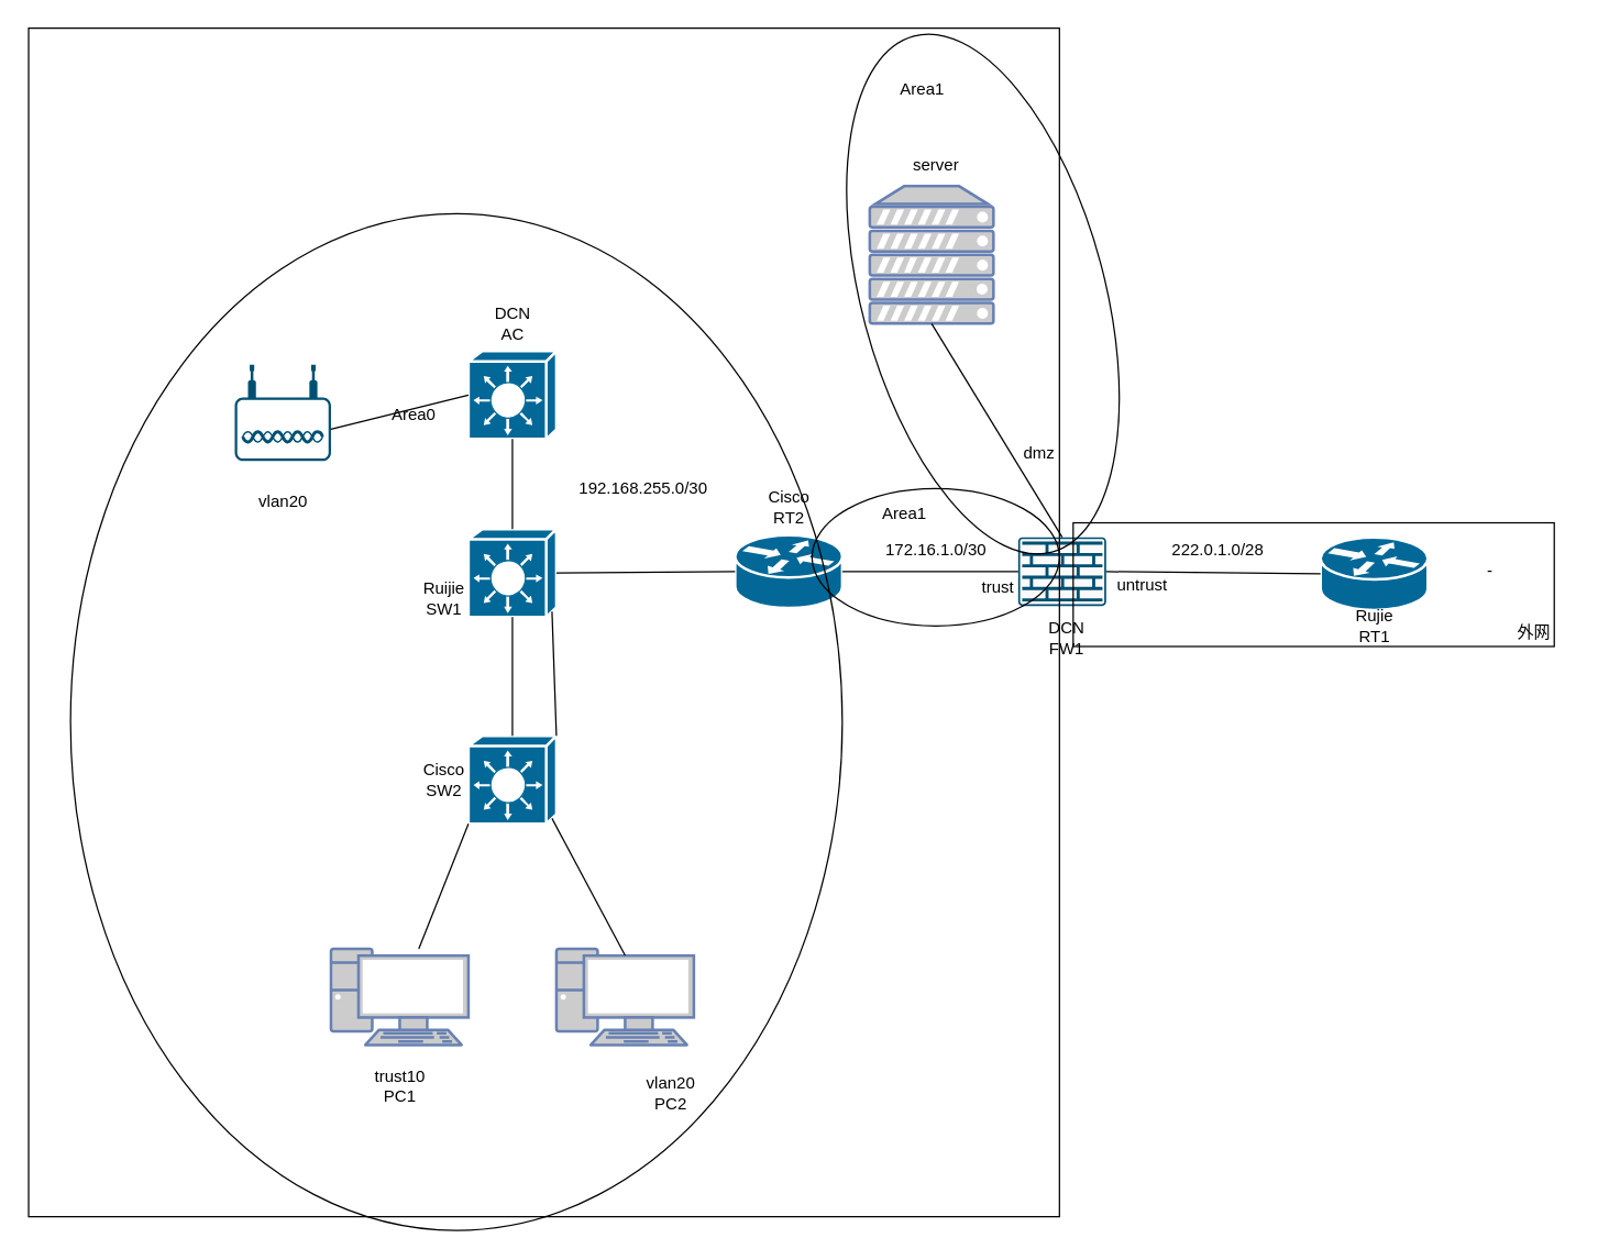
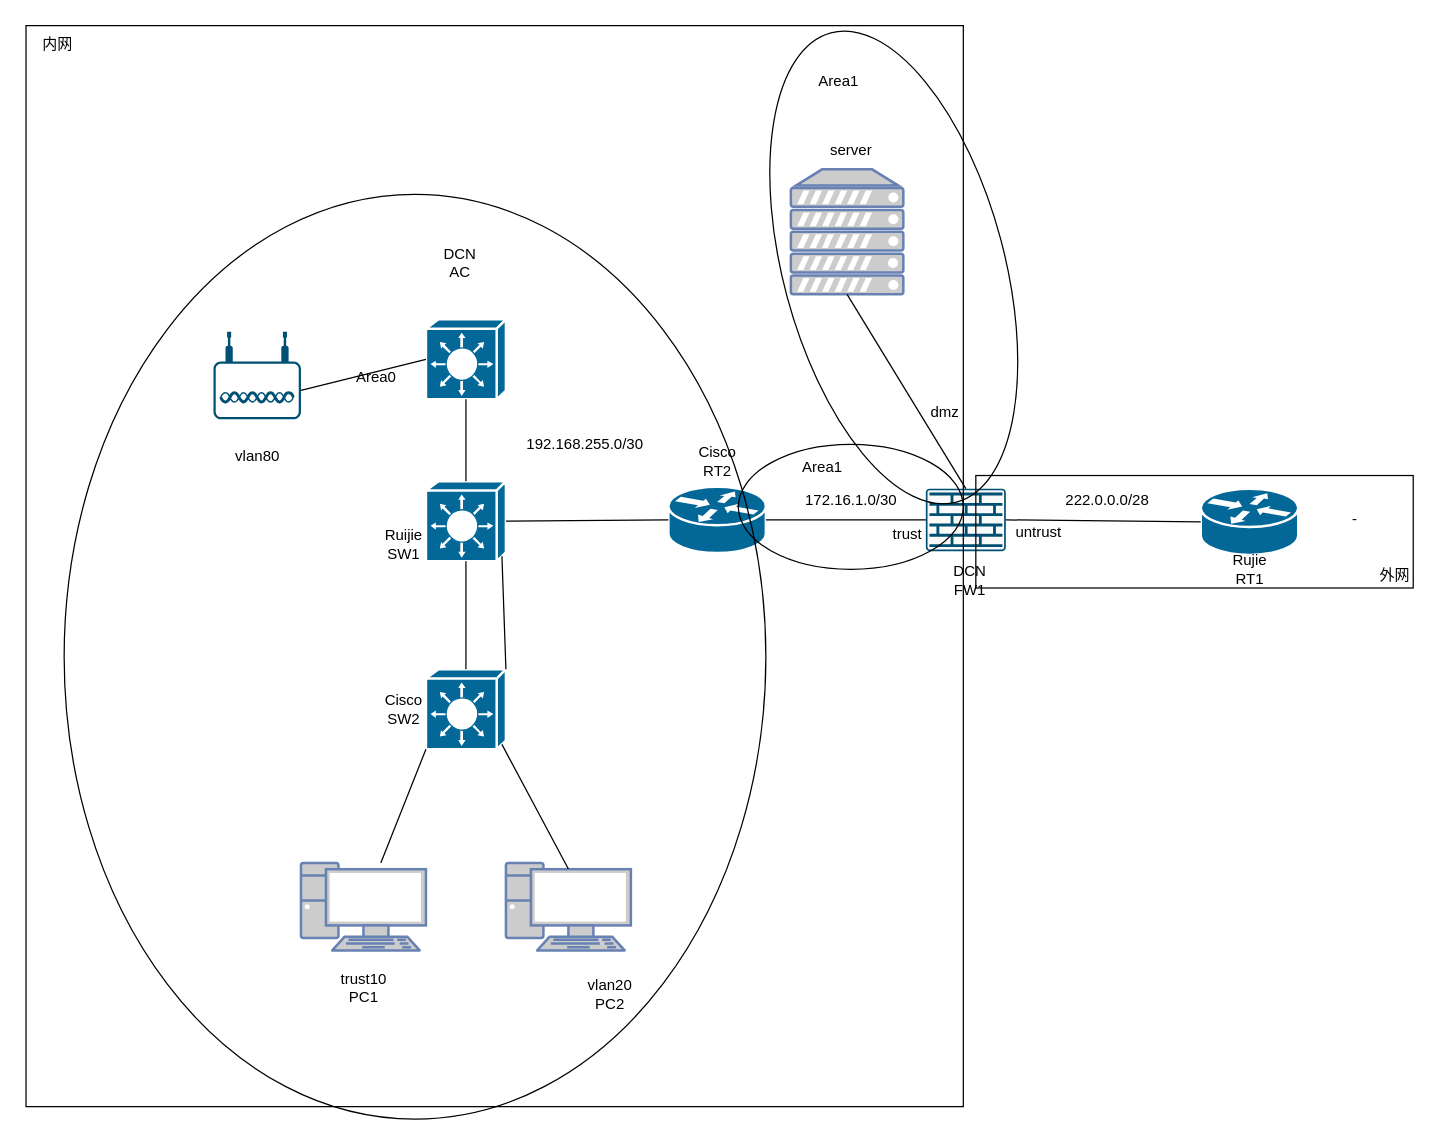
  <mxCell id="0" />
  <mxCell id="1" parent="0" />
  <mxCell id="2" value="" style="shape=mxgraph.cisco.routers.router;sketch=0;html=1;pointerEvents=1;dashed=0;fillColor=#036897;strokeColor=#ffffff;strokeWidth=2;verticalLabelPosition=bottom;verticalAlign=top;align=center;outlineConnect=0;" parent="1" vertex="1"><mxGeometry x="960" y="390.5" width="78" height="53" as="geometry" /></mxCell>
  <mxCell id="3" value="" style="shape=mxgraph.cisco.switches.layer_3_switch;sketch=0;html=1;pointerEvents=1;dashed=0;fillColor=#036897;strokeColor=#ffffff;strokeWidth=2;verticalLabelPosition=bottom;verticalAlign=top;align=center;outlineConnect=0;" parent="1" vertex="1"><mxGeometry x="340" y="384.5" width="64" height="64" as="geometry" /></mxCell>
  <mxCell id="4" value="" style="shape=mxgraph.cisco.switches.layer_3_switch;sketch=0;html=1;pointerEvents=1;dashed=0;fillColor=#036897;strokeColor=#ffffff;strokeWidth=2;verticalLabelPosition=bottom;verticalAlign=top;align=center;outlineConnect=0;" parent="1" vertex="1"><mxGeometry x="340" y="535" width="64" height="64" as="geometry" /></mxCell>
  <mxCell id="5" value="" style="sketch=0;points=[[0.015,0.015,0],[0.985,0.015,0],[0.985,0.985,0],[0.015,0.985,0],[0.25,0,0],[0.5,0,0],[0.75,0,0],[1,0.25,0],[1,0.5,0],[1,0.75,0],[0.75,1,0],[0.5,1,0],[0.25,1,0],[0,0.75,0],[0,0.5,0],[0,0.25,0]];verticalLabelPosition=bottom;html=1;verticalAlign=top;aspect=fixed;align=center;pointerEvents=1;shape=mxgraph.cisco19.rect;prIcon=firewall;fillColor=#FAFAFA;strokeColor=#005073;" parent="1" vertex="1"><mxGeometry x="740" y="390.5" width="64" height="50" as="geometry" /></mxCell>
  <mxCell id="6" value="" style="shape=mxgraph.cisco.switches.layer_3_switch;sketch=0;html=1;pointerEvents=1;dashed=0;fillColor=#036897;strokeColor=#ffffff;strokeWidth=2;verticalLabelPosition=bottom;verticalAlign=top;align=center;outlineConnect=0;" parent="1" vertex="1"><mxGeometry x="340" y="255" width="64" height="64" as="geometry" /></mxCell>
  <mxCell id="7" value="" style="points=[[0.03,0.36,0],[0.18,0,0],[0.5,0.34,0],[0.82,0,0],[0.97,0.36,0],[1,0.67,0],[0.975,0.975,0],[0.5,1,0],[0.025,0.975,0],[0,0.67,0]];verticalLabelPosition=bottom;sketch=0;html=1;verticalAlign=top;aspect=fixed;align=center;pointerEvents=1;shape=mxgraph.cisco19.wireless_access_point;fillColor=#005073;strokeColor=none;" parent="1" vertex="1"><mxGeometry x="170" y="265" width="70" height="70" as="geometry" /></mxCell>
  <mxCell id="8" value="" style="shape=mxgraph.cisco.routers.router;sketch=0;html=1;pointerEvents=1;dashed=0;fillColor=#036897;strokeColor=#ffffff;strokeWidth=2;verticalLabelPosition=bottom;verticalAlign=top;align=center;outlineConnect=0;" parent="1" vertex="1"><mxGeometry x="534" y="389" width="78" height="53" as="geometry" /></mxCell>
  <mxCell id="9" value="" style="fontColor=#0066CC;verticalAlign=top;verticalLabelPosition=bottom;labelPosition=center;align=center;html=1;outlineConnect=0;fillColor=#CCCCCC;strokeColor=#6881B3;gradientColor=none;gradientDirection=north;strokeWidth=2;shape=mxgraph.networks.pc;" parent="1" vertex="1"><mxGeometry x="404" y="690" width="100" height="70" as="geometry" /></mxCell>
  <mxCell id="10" value="" style="fontColor=#0066CC;verticalAlign=top;verticalLabelPosition=bottom;labelPosition=center;align=center;html=1;outlineConnect=0;fillColor=#CCCCCC;strokeColor=#6881B3;gradientColor=none;gradientDirection=north;strokeWidth=2;shape=mxgraph.networks.pc;" parent="1" vertex="1"><mxGeometry y="690" width="100" height="70" as="geometry" x="240" /></mxCell>
  <mxCell id="11" value="" style="fontColor=#0066CC;verticalAlign=top;verticalLabelPosition=bottom;labelPosition=center;align=center;html=1;outlineConnect=0;fillColor=#CCCCCC;strokeColor=#6881B3;gradientColor=none;gradientDirection=north;strokeWidth=2;shape=mxgraph.networks.server;" parent="1" vertex="1"><mxGeometry x="632" y="135" width="90" height="100" as="geometry" /></mxCell>
  <mxCell id="12" value="" style="endArrow=none;html=1;rounded=0;entryX=1;entryY=0.5;entryDx=0;entryDy=0;entryPerimeter=0;exitX=0;exitY=0.5;exitDx=0;exitDy=0;exitPerimeter=0;" parent="1" source="2" target="5" edge="1"><mxGeometry width="50" height="50" relative="1" as="geometry"><mxPoint x="950" y="416" as="sourcePoint" /><mxPoint x="690" y="445" as="targetPoint" /></mxGeometry></mxCell>
  <mxCell id="13" value="" style="endArrow=none;html=1;rounded=0;entryX=1;entryY=0.5;entryDx=0;entryDy=0;entryPerimeter=0;exitX=0;exitY=0.5;exitDx=0;exitDy=0;exitPerimeter=0;" parent="1" source="5" target="8" edge="1"><mxGeometry width="50" height="50" relative="1" as="geometry"><mxPoint x="640" y="495" as="sourcePoint" /><mxPoint x="690" y="445" as="targetPoint" /></mxGeometry></mxCell>
  <mxCell id="14" value="" style="endArrow=none;html=1;rounded=0;entryX=1;entryY=0.5;entryDx=0;entryDy=0;entryPerimeter=0;exitX=0;exitY=0.5;exitDx=0;exitDy=0;exitPerimeter=0;" parent="1" source="8" target="3" edge="1"><mxGeometry width="50" height="50" relative="1" as="geometry"><mxPoint x="640" y="495" as="sourcePoint" /><mxPoint x="690" y="445" as="targetPoint" /></mxGeometry></mxCell>
  <mxCell id="15" value="" style="endArrow=none;html=1;rounded=0;entryX=0.5;entryY=1;entryDx=0;entryDy=0;entryPerimeter=0;exitX=0.5;exitY=0;exitDx=0;exitDy=0;exitPerimeter=0;" parent="1" source="4" target="3" edge="1"><mxGeometry width="50" height="50" relative="1" as="geometry"><mxPoint x="640" y="495" as="sourcePoint" /><mxPoint x="690" y="445" as="targetPoint" /></mxGeometry></mxCell>
  <mxCell id="16" value="" style="endArrow=none;html=1;rounded=0;exitX=0.5;exitY=0;exitDx=0;exitDy=0;exitPerimeter=0;" parent="1" source="3" target="6" edge="1"><mxGeometry width="50" height="50" relative="1" as="geometry"><mxPoint x="640" y="495" as="sourcePoint" /><mxPoint x="690" y="445" as="targetPoint" /></mxGeometry></mxCell>
  <mxCell id="17" value="" style="endArrow=none;html=1;rounded=0;entryX=0;entryY=1;entryDx=0;entryDy=0;entryPerimeter=0;" parent="1" source="10" target="4" edge="1"><mxGeometry width="50" height="50" relative="1" as="geometry"><mxPoint x="640" y="495" as="sourcePoint" /><mxPoint x="690" y="445" as="targetPoint" /></mxGeometry></mxCell>
  <mxCell id="18" value="" style="endArrow=none;html=1;rounded=0;exitX=1;exitY=0;exitDx=0;exitDy=0;exitPerimeter=0;entryX=0.95;entryY=0.94;entryDx=0;entryDy=0;entryPerimeter=0;" parent="1" source="4" target="3" edge="1"><mxGeometry width="50" height="50" relative="1" as="geometry"><mxPoint x="640" y="495" as="sourcePoint" /><mxPoint x="690" y="445" as="targetPoint" /></mxGeometry></mxCell>
  <mxCell id="19" value="Rujie&lt;br&gt;RT1" style="text;html=1;align=center;verticalAlign=middle;resizable=0;points=[];autosize=1;strokeColor=none;fillColor=none;" parent="1" vertex="1"><mxGeometry x="974" y="435" width="50" height="40" as="geometry" /></mxCell>
  <mxCell id="20" value="Cisco&lt;br&gt;RT2" style="text;html=1;align=center;verticalAlign=middle;resizable=0;points=[];autosize=1;strokeColor=none;fillColor=none;" parent="1" vertex="1"><mxGeometry x="548" y="349" width="50" height="40" as="geometry" /></mxCell>
- <mxCell id="21" value="DCN&lt;br&gt;AC" style="text;html=1;align=center;verticalAlign=middle;resizable=0;points=[];autosize=1;strokeColor=none;fillColor=none;" parent="1" vertex="1"><mxGeometry x="347" y="215" width="50" height="40" as="geometry" /></mxCell>
+ <mxCell id="21" value="DCN&lt;br&gt;AC" style="text;html=1;align=center;verticalAlign=middle;resizable=0;points=[];autosize=1;strokeColor=none;fillColor=none;" parent="1" vertex="1"><mxGeometry x="342" y="190" width="50" height="40" as="geometry" /></mxCell>
  <mxCell id="22" value="Ruijie&lt;br&gt;SW1" style="text;html=1;align=center;verticalAlign=middle;resizable=0;points=[];autosize=1;strokeColor=none;fillColor=none;" parent="1" vertex="1"><mxGeometry x="297" y="415" width="50" height="40" as="geometry" /></mxCell>
  <mxCell id="23" value="Cisco&lt;br&gt;SW2" style="text;html=1;align=center;verticalAlign=middle;resizable=0;points=[];autosize=1;strokeColor=none;fillColor=none;" parent="1" vertex="1"><mxGeometry x="297" y="547" width="50" height="40" as="geometry" /></mxCell>
  <mxCell id="24" value="DCN&lt;br&gt;FW1" style="text;html=1;align=center;verticalAlign=middle;resizable=0;points=[];autosize=1;strokeColor=none;fillColor=none;" parent="1" vertex="1"><mxGeometry x="750" y="443.5" width="50" height="40" as="geometry" /></mxCell>
  <mxCell id="25" value="server" style="text;html=1;align=center;verticalAlign=middle;resizable=0;points=[];autosize=1;strokeColor=none;fillColor=none;" parent="1" vertex="1"><mxGeometry x="650" y="105" width="60" height="30" as="geometry" /></mxCell>
  <mxCell id="26" value="trust10&lt;br&gt;PC1" style="text;html=1;align=center;verticalAlign=middle;resizable=0;points=[];autosize=1;strokeColor=none;fillColor=none;" parent="1" vertex="1"><mxGeometry x="260" y="770" width="60" height="40" as="geometry" /></mxCell>
  <mxCell id="27" value="vlan20&lt;br&gt;PC2" style="text;html=1;align=center;verticalAlign=middle;resizable=0;points=[];autosize=1;strokeColor=none;fillColor=none;" parent="1" vertex="1"><mxGeometry x="457" y="775" width="60" height="40" as="geometry" /></mxCell>
  <mxCell id="28" value="-" style="text;html=1;align=center;verticalAlign=middle;resizable=0;points=[];autosize=1;strokeColor=none;fillColor=none;" parent="1" vertex="1"><mxGeometry x="1068" y="400" width="30" height="30" as="geometry" /></mxCell>
  <mxCell id="29" value="172.16.1.0/30" style="text;html=1;align=center;verticalAlign=middle;resizable=0;points=[];autosize=1;strokeColor=none;fillColor=none;" parent="1" vertex="1"><mxGeometry x="630" y="385" width="100" height="30" as="geometry" /></mxCell>
  <mxCell id="30" value="192.168.255.0/30" style="text;html=1;align=center;verticalAlign=middle;resizable=0;points=[];autosize=1;strokeColor=none;fillColor=none;" parent="1" vertex="1"><mxGeometry x="407" y="339.5" width="120" height="30" as="geometry" /></mxCell>
- <mxCell id="31" value="vlan20" style="text;html=1;align=center;verticalAlign=middle;resizable=0;points=[];autosize=1;strokeColor=none;fillColor=none;" parent="1" vertex="1"><mxGeometry x="175" y="350" width="60" height="30" as="geometry" /></mxCell>
- <mxCell id="32" value="222.0.1.0/28" style="text;html=1;align=center;verticalAlign=middle;resizable=0;points=[];autosize=1;strokeColor=none;fillColor=none;" parent="1" vertex="1"><mxGeometry x="840" y="385" width="90" height="30" as="geometry" /></mxCell>
+ <mxCell id="31" value="vlan80" style="text;html=1;align=center;verticalAlign=middle;resizable=0;points=[];autosize=1;strokeColor=none;fillColor=none;" parent="1" vertex="1"><mxGeometry x="175" y="350" width="60" height="30" as="geometry" /></mxCell>
+ <mxCell id="32" value="222.0.0.0/28" style="text;html=1;align=center;verticalAlign=middle;resizable=0;points=[];autosize=1;strokeColor=none;fillColor=none;" parent="1" vertex="1"><mxGeometry x="840" y="385" width="90" height="30" as="geometry" /></mxCell>
  <mxCell id="33" value="Area0" style="text;html=1;align=center;verticalAlign=middle;resizable=0;points=[];autosize=1;strokeColor=none;fillColor=none;" parent="1" vertex="1"><mxGeometry x="270" y="287" width="60" height="30" as="geometry" /></mxCell>
  <mxCell id="34" value="" style="ellipse;whiteSpace=wrap;html=1;fillColor=none;" parent="1" vertex="1"><mxGeometry x="590" y="355" width="180" height="100" as="geometry" /></mxCell>
  <mxCell id="35" value="" style="endArrow=none;html=1;rounded=0;entryX=0.5;entryY=1;entryDx=0;entryDy=0;entryPerimeter=0;exitX=0.5;exitY=0;exitDx=0;exitDy=0;exitPerimeter=0;" parent="1" source="5" target="11" edge="1"><mxGeometry width="50" height="50" relative="1" as="geometry"><mxPoint x="550" y="545" as="sourcePoint" /><mxPoint x="600" y="495" as="targetPoint" /></mxGeometry></mxCell>
  <mxCell id="36" value="" style="ellipse;whiteSpace=wrap;html=1;fillColor=none;direction=south;rotation=75;" parent="1" vertex="1"><mxGeometry x="520" y="125" width="388.68" height="177" as="geometry" /></mxCell>
  <mxCell id="37" value="Area1" style="text;html=1;align=center;verticalAlign=middle;resizable=0;points=[];autosize=1;strokeColor=none;fillColor=none;" parent="1" vertex="1"><mxGeometry x="640" y="50" width="60" height="30" as="geometry" /></mxCell>
  <mxCell id="38" value="Area1" style="text;html=1;align=center;verticalAlign=middle;resizable=0;points=[];autosize=1;strokeColor=none;fillColor=none;" parent="1" vertex="1"><mxGeometry x="627" y="359" width="60" height="30" as="geometry" /></mxCell>
  <mxCell id="39" value="" style="rounded=0;whiteSpace=wrap;html=1;fillColor=none;" parent="1" vertex="1"><mxGeometry x="20" y="20" width="750" height="865" as="geometry" /></mxCell>
+ <mxCell id="40" value="内网" style="text;html=1;align=center;verticalAlign=middle;resizable=0;points=[];autosize=1;strokeColor=none;fillColor=none;" parent="1" vertex="1"><mxGeometry x="20" y="20" width="50" height="30" as="geometry" /></mxCell>
  <mxCell id="41" value="" style="whiteSpace=wrap;html=1;fillColor=none;" parent="1" vertex="1"><mxGeometry x="780" y="380" width="350" height="90" as="geometry" /></mxCell>
  <mxCell id="42" value="外网" style="text;html=1;align=center;verticalAlign=middle;resizable=0;points=[];autosize=1;strokeColor=none;fillColor=none;" parent="1" vertex="1"><mxGeometry x="1090" y="445" width="50" height="30" as="geometry" /></mxCell>
  <mxCell id="43" value="trust" style="text;html=1;align=center;verticalAlign=middle;resizable=0;points=[];autosize=1;strokeColor=none;fillColor=none;" parent="1" vertex="1"><mxGeometry x="700" y="412" width="50" height="30" as="geometry" /></mxCell>
  <mxCell id="44" value="untrust" style="text;html=1;align=center;verticalAlign=middle;resizable=0;points=[];autosize=1;strokeColor=none;fillColor=none;" parent="1" vertex="1"><mxGeometry x="800" y="410.5" width="60" height="30" as="geometry" /></mxCell>
  <mxCell id="45" value="dmz" style="text;html=1;align=center;verticalAlign=middle;resizable=0;points=[];autosize=1;strokeColor=none;fillColor=none;" parent="1" vertex="1"><mxGeometry x="730" y="315" width="50" height="30" as="geometry" /></mxCell>
  <mxCell id="46" value="" style="endArrow=none;html=1;rounded=0;entryX=0;entryY=0.5;entryDx=0;entryDy=0;entryPerimeter=0;exitX=1;exitY=0.67;exitDx=0;exitDy=0;exitPerimeter=0;" edge="1" parent="1" source="7" target="6"><mxGeometry width="50" height="50" relative="1" as="geometry"><mxPoint x="1010" y="455" as="sourcePoint" /><mxPoint x="1060" y="405" as="targetPoint" /></mxGeometry></mxCell>
  <mxCell id="47" value="" style="ellipse;whiteSpace=wrap;html=1;fillColor=none;" parent="1" vertex="1"><mxGeometry x="50.5" y="155" width="561.5" height="740" as="geometry" /></mxCell>
  <mxCell id="48" value="" style="endArrow=none;html=1;rounded=0;exitX=0.95;exitY=0.94;exitDx=0;exitDy=0;exitPerimeter=0;entryX=0.5;entryY=0.07;entryDx=0;entryDy=0;entryPerimeter=0;" edge="1" parent="1" source="4" target="9"><mxGeometry width="50" height="50" relative="1" as="geometry"><mxPoint x="1010" y="475" as="sourcePoint" /><mxPoint x="700" y="695" as="targetPoint" /></mxGeometry></mxCell>
